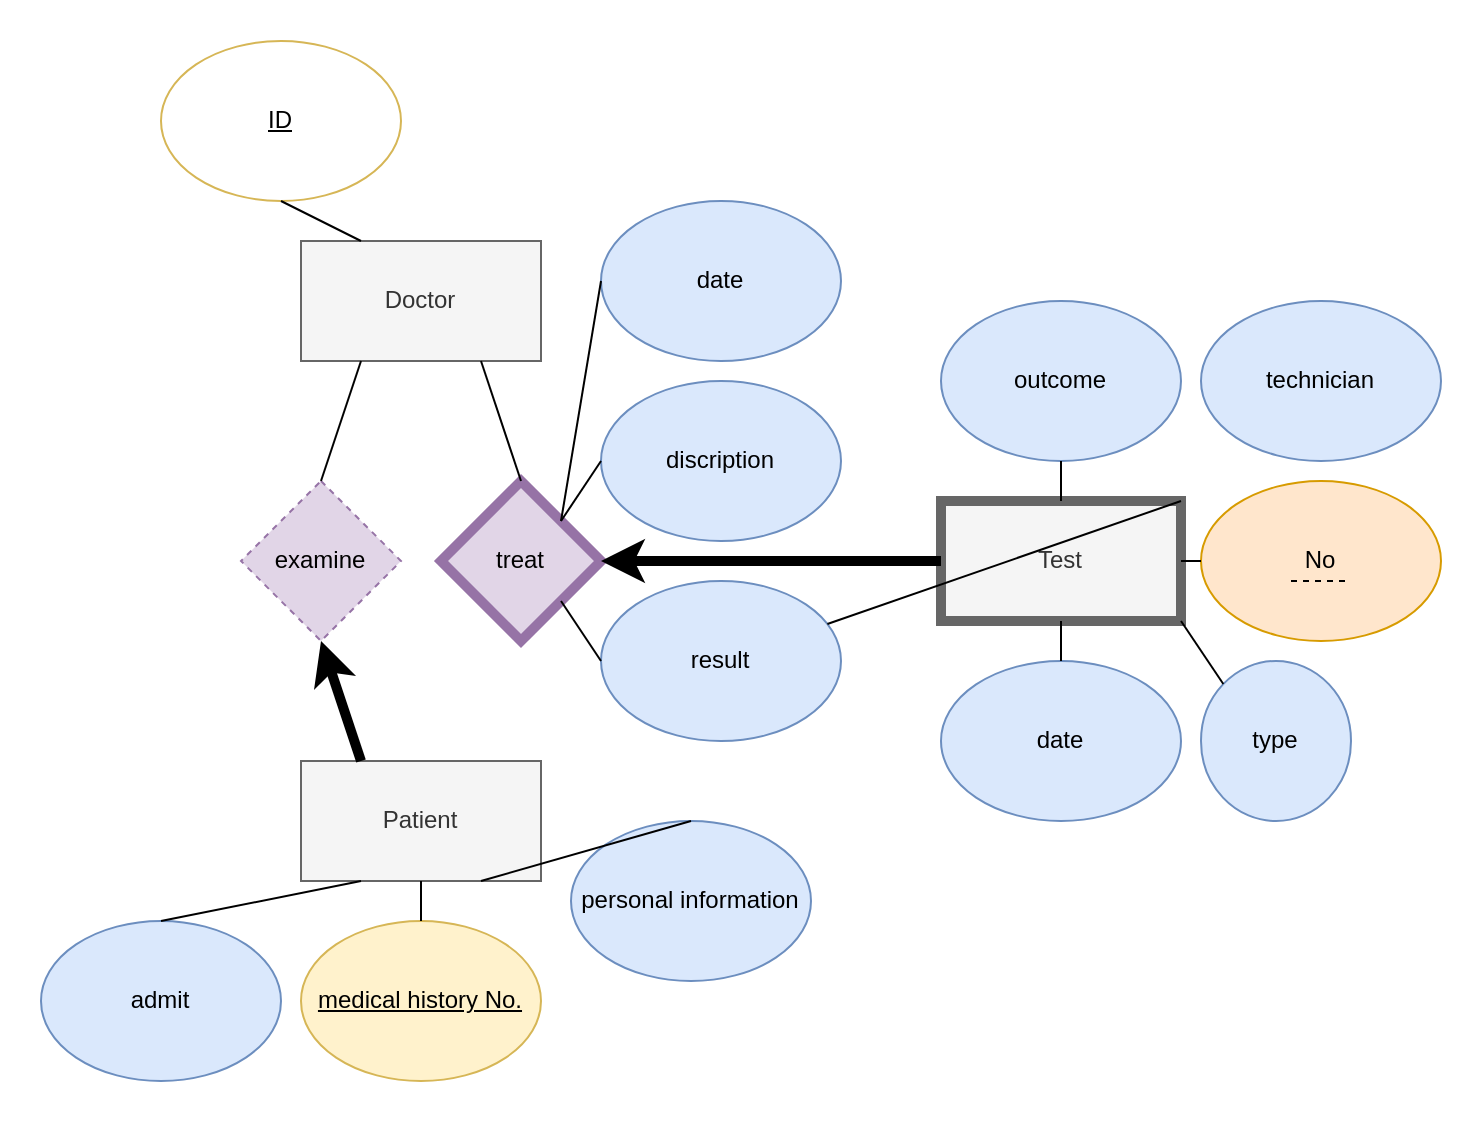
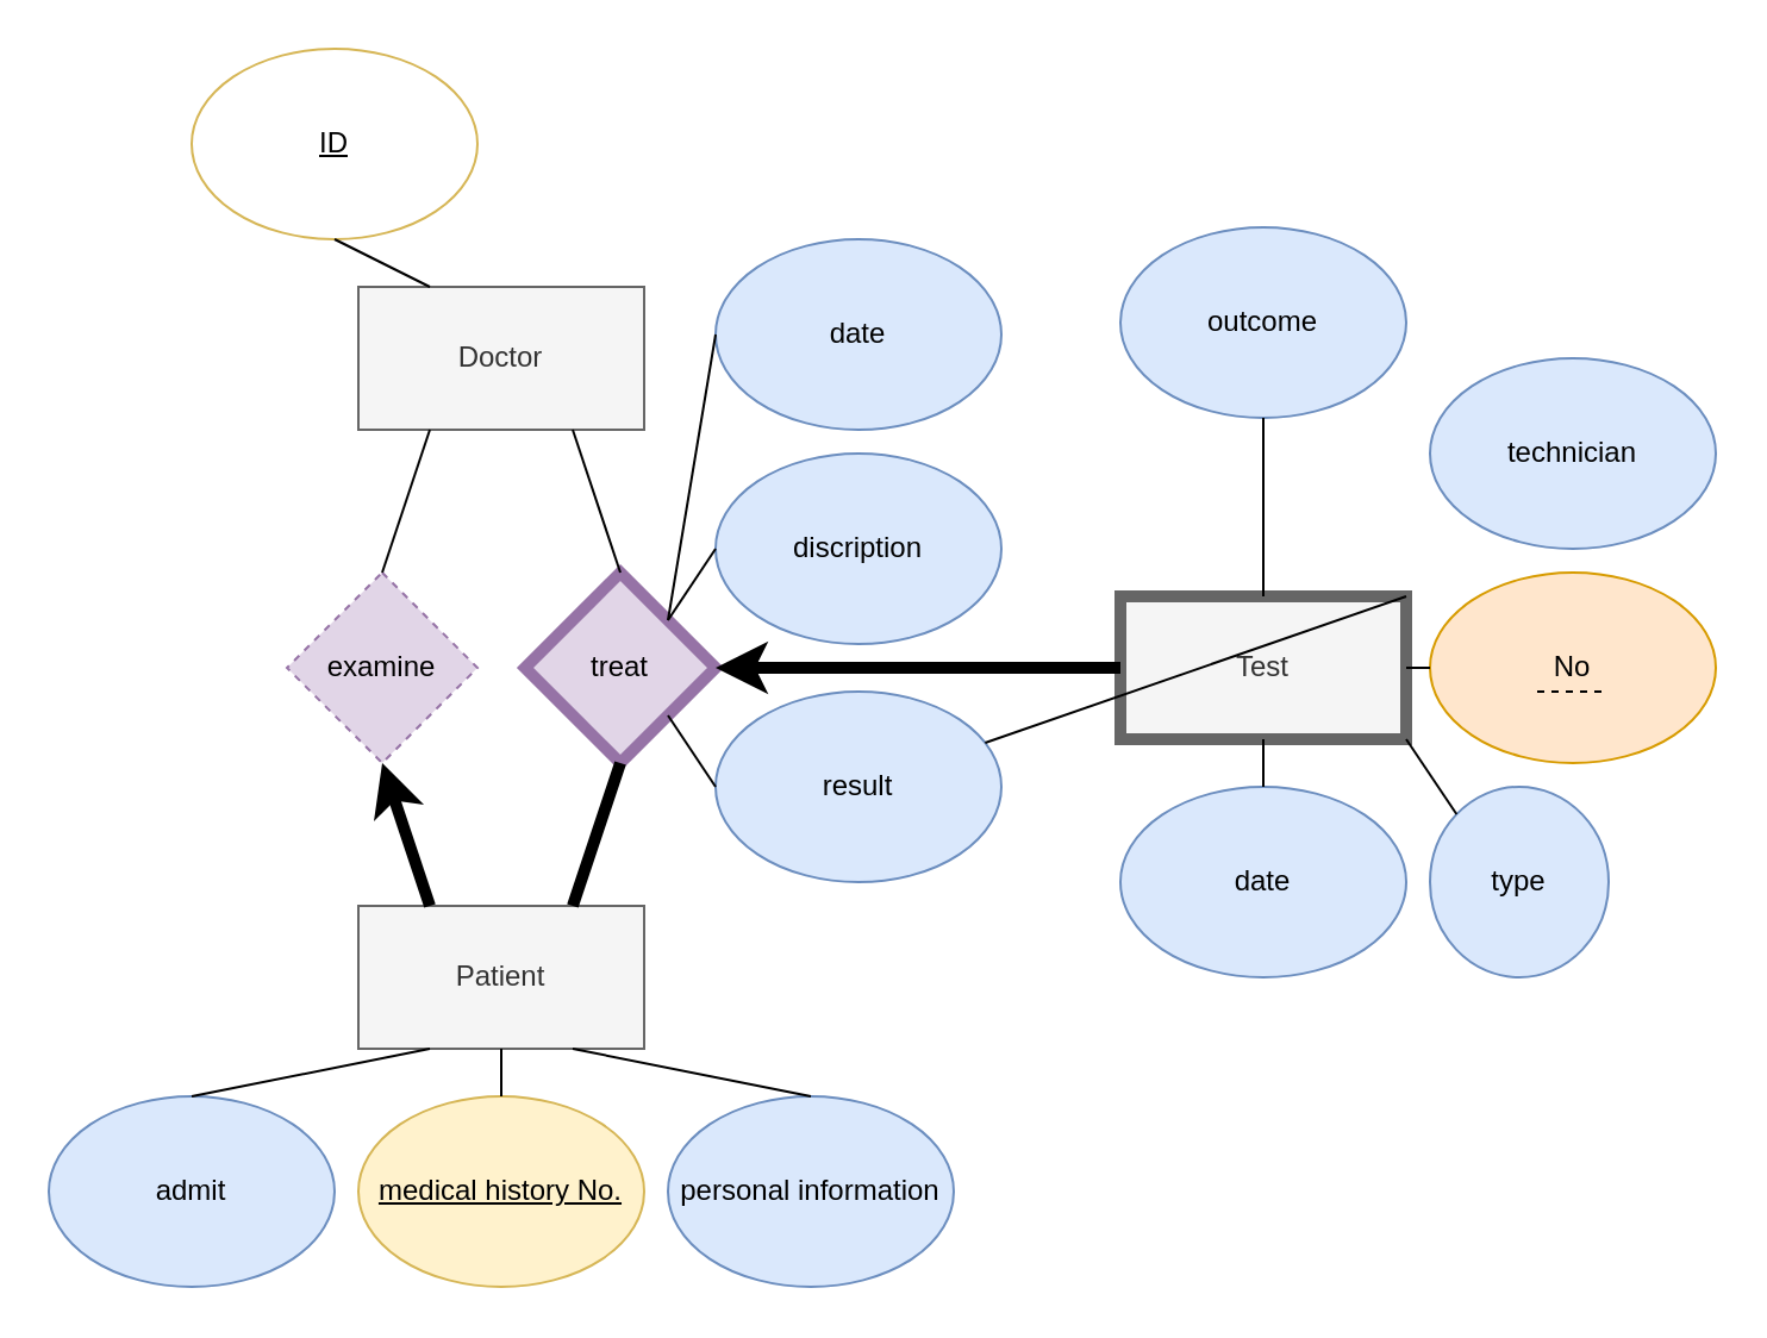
  <mxCell id="0" />
  <mxCell id="1" parent="0" />
  <mxCell id="2" value="Doctor" style="rounded=0;whiteSpace=wrap;html=1;fillColor=#f5f5f5;fontColor=#333333;strokeColor=#666666;" parent="1" vertex="1"><mxGeometry x="150" y="120" width="120" height="60" as="geometry" /></mxCell>
  <mxCell id="3" value="Patient" style="rounded=0;whiteSpace=wrap;html=1;fillColor=#f5f5f5;fontColor=#333333;strokeColor=#666666;" parent="1" vertex="1"><mxGeometry x="150" y="380" width="120" height="60" as="geometry" /></mxCell>
  <mxCell id="4" value="examine" style="rhombus;whiteSpace=wrap;html=1;fillColor=#e1d5e7;strokeColor=#9673a6;dashed=1;" parent="1" vertex="1"><mxGeometry x="120" y="240" width="80" height="80" as="geometry" /></mxCell>
  <mxCell id="5" value="treat" style="rhombus;whiteSpace=wrap;html=1;fillColor=#e1d5e7;strokeColor=#9673a6;strokeWidth=5;" parent="1" vertex="1"><mxGeometry x="220" y="240" width="80" height="80" as="geometry" /></mxCell>
  <mxCell id="6" value="Test" style="rounded=0;whiteSpace=wrap;html=1;fillColor=#f5f5f5;fontColor=#333333;strokeColor=#666666;strokeWidth=5;" parent="1" vertex="1"><mxGeometry x="470" y="250" width="120" height="60" as="geometry" /></mxCell>
  <mxCell id="7" value="No" style="ellipse;whiteSpace=wrap;html=1;fillColor=#ffe6cc;strokeColor=#d79b00;" parent="1" vertex="1"><mxGeometry x="600" y="240" width="120" height="80" as="geometry" /></mxCell>
  <mxCell id="8" value="type" style="ellipse;whiteSpace=wrap;html=1;fillColor=#dae8fc;strokeColor=#6c8ebf;" parent="1" vertex="1"><mxGeometry x="600" y="330" width="75" height="80" as="geometry" /></mxCell>
  <mxCell id="9" value="date" style="ellipse;whiteSpace=wrap;html=1;fillColor=#dae8fc;strokeColor=#6c8ebf;" parent="1" vertex="1"><mxGeometry x="470" y="330" width="120" height="80" as="geometry" /></mxCell>
  <mxCell id="10" value="technician" style="ellipse;whiteSpace=wrap;html=1;fillColor=#dae8fc;strokeColor=#6c8ebf;" parent="1" vertex="1"><mxGeometry x="600" y="150" width="120" height="80" as="geometry" /></mxCell>
- <mxCell id="11" value="outcome" style="ellipse;whiteSpace=wrap;html=1;fillColor=#dae8fc;strokeColor=#6c8ebf;" parent="1" vertex="1"><mxGeometry x="470" y="150" width="120" height="80" as="geometry" /></mxCell>
- <mxCell id="12" value="personal information" style="ellipse;whiteSpace=wrap;html=1;fillColor=#dae8fc;strokeColor=#6c8ebf;" parent="1" vertex="1"><mxGeometry x="285" y="410" width="120" height="80" as="geometry" /></mxCell>
+ <mxCell id="11" value="outcome" style="ellipse;whiteSpace=wrap;html=1;fillColor=#dae8fc;strokeColor=#6c8ebf;" parent="1" vertex="1"><mxGeometry x="470" y="95" width="120" height="80" as="geometry" /></mxCell>
+ <mxCell id="12" value="personal information" style="ellipse;whiteSpace=wrap;html=1;fillColor=#dae8fc;strokeColor=#6c8ebf;" parent="1" vertex="1"><mxGeometry x="280" y="460" width="120" height="80" as="geometry" /></mxCell>
  <mxCell id="13" value="&lt;u&gt;medical history No.&lt;/u&gt;" style="ellipse;whiteSpace=wrap;html=1;fillColor=#fff2cc;strokeColor=#d6b656;" parent="1" vertex="1"><mxGeometry x="150" y="460" width="120" height="80" as="geometry" /></mxCell>
  <mxCell id="14" value="&lt;u&gt;ID&lt;/u&gt;" style="ellipse;whiteSpace=wrap;html=1;fillColor=#ffffff;strokeColor=#d6b656;" parent="1" vertex="1"><mxGeometry x="80" y="20" width="120" height="80" as="geometry" /></mxCell>
  <mxCell id="15" value="" style="endArrow=classic;html=1;rounded=0;strokeWidth=5;exitX=0.25;exitY=0;exitDx=0;exitDy=0;entryX=0.5;entryY=1;entryDx=0;entryDy=0;" parent="1" source="3" target="4" edge="1"><mxGeometry width="50" height="50" relative="1" as="geometry"><mxPoint x="360" y="300" as="sourcePoint" /><mxPoint x="410" y="250" as="targetPoint" /></mxGeometry></mxCell>
  <mxCell id="16" value="" style="endArrow=none;html=1;rounded=0;strokeWidth=1;entryX=0.25;entryY=1;entryDx=0;entryDy=0;exitX=0.5;exitY=0;exitDx=0;exitDy=0;" parent="1" source="4" target="2" edge="1"><mxGeometry width="50" height="50" relative="1" as="geometry"><mxPoint x="360" y="300" as="sourcePoint" /><mxPoint x="410" y="250" as="targetPoint" /></mxGeometry></mxCell>
+ <mxCell id="17" value="" style="endArrow=none;html=1;rounded=0;strokeWidth=5;exitX=0.75;exitY=0;exitDx=0;exitDy=0;entryX=0.5;entryY=1;entryDx=0;entryDy=0;" parent="1" source="3" target="5" edge="1"><mxGeometry width="50" height="50" relative="1" as="geometry"><mxPoint x="350" y="360" as="sourcePoint" /><mxPoint x="400" y="310" as="targetPoint" /></mxGeometry></mxCell>
  <mxCell id="18" value="" style="endArrow=none;html=1;rounded=0;strokeWidth=1;entryX=0.75;entryY=1;entryDx=0;entryDy=0;exitX=0.5;exitY=0;exitDx=0;exitDy=0;" parent="1" source="5" target="2" edge="1"><mxGeometry width="50" height="50" relative="1" as="geometry"><mxPoint x="350" y="360" as="sourcePoint" /><mxPoint x="400" y="310" as="targetPoint" /></mxGeometry></mxCell>
  <mxCell id="19" value="date" style="ellipse;whiteSpace=wrap;html=1;fillColor=#dae8fc;strokeColor=#6c8ebf;" parent="1" vertex="1"><mxGeometry x="300" y="100" width="120" height="80" as="geometry" /></mxCell>
  <mxCell id="20" value="discription" style="ellipse;whiteSpace=wrap;html=1;fillColor=#dae8fc;strokeColor=#6c8ebf;" parent="1" vertex="1"><mxGeometry x="300" y="190" width="120" height="80" as="geometry" /></mxCell>
  <mxCell id="21" value="result" style="ellipse;whiteSpace=wrap;html=1;fillColor=#dae8fc;strokeColor=#6c8ebf;" parent="1" vertex="1"><mxGeometry x="300" y="290" width="120" height="80" as="geometry" /></mxCell>
  <mxCell id="22" value="" style="endArrow=classic;html=1;rounded=0;strokeWidth=5;exitX=0;exitY=0.5;exitDx=0;exitDy=0;entryX=1;entryY=0.5;entryDx=0;entryDy=0;" parent="1" source="6" target="5" edge="1"><mxGeometry width="50" height="50" relative="1" as="geometry"><mxPoint x="190" y="390" as="sourcePoint" /><mxPoint x="170" y="330" as="targetPoint" /></mxGeometry></mxCell>
  <mxCell id="23" value="" style="endArrow=none;html=1;rounded=0;strokeWidth=1;entryX=0;entryY=0.5;entryDx=0;entryDy=0;exitX=1;exitY=0;exitDx=0;exitDy=0;" parent="1" source="5" target="19" edge="1"><mxGeometry width="50" height="50" relative="1" as="geometry"><mxPoint x="430" y="300" as="sourcePoint" /><mxPoint x="480" y="250" as="targetPoint" /></mxGeometry></mxCell>
  <mxCell id="24" value="" style="endArrow=none;html=1;rounded=0;strokeWidth=1;entryX=0;entryY=0.5;entryDx=0;entryDy=0;" parent="1" target="20" edge="1"><mxGeometry width="50" height="50" relative="1" as="geometry"><mxPoint x="280" y="260" as="sourcePoint" /><mxPoint x="480" y="250" as="targetPoint" /></mxGeometry></mxCell>
  <mxCell id="25" value="" style="endArrow=none;html=1;rounded=0;strokeWidth=1;exitX=1;exitY=1;exitDx=0;exitDy=0;entryX=0;entryY=0.5;entryDx=0;entryDy=0;" parent="1" source="5" target="21" edge="1"><mxGeometry width="50" height="50" relative="1" as="geometry"><mxPoint x="430" y="300" as="sourcePoint" /><mxPoint x="480" y="250" as="targetPoint" /></mxGeometry></mxCell>
  <mxCell id="26" value="" style="endArrow=none;html=1;rounded=0;strokeWidth=1;entryX=0.5;entryY=1;entryDx=0;entryDy=0;exitX=0.25;exitY=0;exitDx=0;exitDy=0;" parent="1" source="2" target="14" edge="1"><mxGeometry width="50" height="50" relative="1" as="geometry"><mxPoint x="430" y="300" as="sourcePoint" /><mxPoint x="480" y="250" as="targetPoint" /></mxGeometry></mxCell>
  <mxCell id="27" value="" style="endArrow=none;html=1;rounded=0;strokeWidth=1;entryX=0.75;entryY=1;entryDx=0;entryDy=0;exitX=0.5;exitY=0;exitDx=0;exitDy=0;" parent="1" source="12" target="3" edge="1"><mxGeometry width="50" height="50" relative="1" as="geometry"><mxPoint x="430" y="300" as="sourcePoint" /><mxPoint x="180" y="440" as="targetPoint" /></mxGeometry></mxCell>
  <mxCell id="28" value="" style="endArrow=none;html=1;rounded=0;strokeWidth=1;exitX=0.5;exitY=0;exitDx=0;exitDy=0;entryX=0.5;entryY=1;entryDx=0;entryDy=0;" parent="1" source="13" target="3" edge="1"><mxGeometry width="50" height="50" relative="1" as="geometry"><mxPoint x="430" y="300" as="sourcePoint" /><mxPoint x="110" y="420" as="targetPoint" /></mxGeometry></mxCell>
  <mxCell id="29" value="" style="endArrow=none;html=1;rounded=0;strokeWidth=1;entryX=0.5;entryY=1;entryDx=0;entryDy=0;exitX=0.5;exitY=0;exitDx=0;exitDy=0;" parent="1" source="6" target="11" edge="1"><mxGeometry width="50" height="50" relative="1" as="geometry"><mxPoint x="430" y="340" as="sourcePoint" /><mxPoint x="480" y="290" as="targetPoint" /></mxGeometry></mxCell>
  <mxCell id="30" value="" style="endArrow=none;html=1;rounded=0;strokeWidth=1;exitX=1;exitY=0;exitDx=0;exitDy=0;" parent="1" source="6" target="21" edge="1"><mxGeometry width="50" height="50" relative="1" as="geometry"><mxPoint x="430" y="340" as="sourcePoint" /><mxPoint x="480" y="290" as="targetPoint" /></mxGeometry></mxCell>
  <mxCell id="31" value="" style="endArrow=none;html=1;rounded=0;strokeWidth=1;entryX=0;entryY=0.5;entryDx=0;entryDy=0;exitX=1;exitY=0.5;exitDx=0;exitDy=0;" parent="1" source="6" target="7" edge="1"><mxGeometry width="50" height="50" relative="1" as="geometry"><mxPoint x="430" y="340" as="sourcePoint" /><mxPoint x="480" y="290" as="targetPoint" /></mxGeometry></mxCell>
  <mxCell id="32" value="" style="endArrow=none;html=1;rounded=0;strokeWidth=1;entryX=0;entryY=0;entryDx=0;entryDy=0;exitX=1;exitY=1;exitDx=0;exitDy=0;" parent="1" source="6" target="8" edge="1"><mxGeometry width="50" height="50" relative="1" as="geometry"><mxPoint x="430" y="340" as="sourcePoint" /><mxPoint x="480" y="290" as="targetPoint" /></mxGeometry></mxCell>
  <mxCell id="33" value="" style="endArrow=none;html=1;rounded=0;strokeWidth=1;entryX=0.5;entryY=1;entryDx=0;entryDy=0;exitX=0.5;exitY=0;exitDx=0;exitDy=0;" parent="1" source="9" target="6" edge="1"><mxGeometry width="50" height="50" relative="1" as="geometry"><mxPoint x="430" y="340" as="sourcePoint" /><mxPoint x="480" y="290" as="targetPoint" /></mxGeometry></mxCell>
  <mxCell id="34" value="admit" style="ellipse;whiteSpace=wrap;html=1;fillColor=#dae8fc;strokeColor=#6c8ebf;" parent="1" vertex="1"><mxGeometry x="20" y="460" width="120" height="80" as="geometry" /></mxCell>
  <mxCell id="35" value="" style="endArrow=none;html=1;rounded=0;exitX=0.5;exitY=0;exitDx=0;exitDy=0;entryX=0.25;entryY=1;entryDx=0;entryDy=0;" parent="1" source="34" target="3" edge="1"><mxGeometry width="50" height="50" relative="1" as="geometry"><mxPoint x="390" y="450" as="sourcePoint" /><mxPoint x="440" y="400" as="targetPoint" /></mxGeometry></mxCell>
  <mxCell id="36" value="" style="endArrow=none;dashed=1;html=1;rounded=0;" edge="1" parent="1"><mxGeometry width="50" height="50" relative="1" as="geometry"><mxPoint x="645" y="290" as="sourcePoint" /><mxPoint x="675" y="290" as="targetPoint" /></mxGeometry></mxCell>
